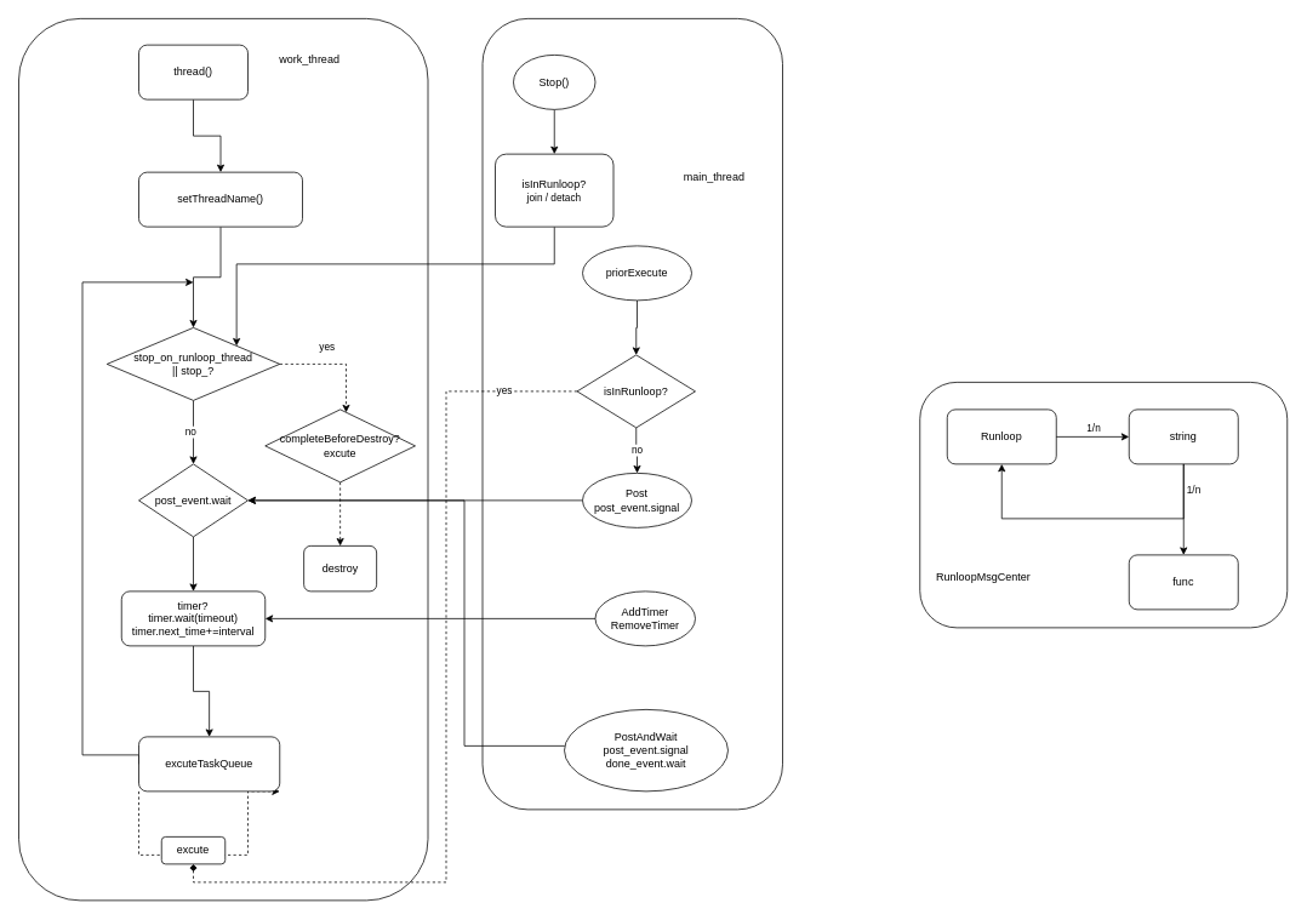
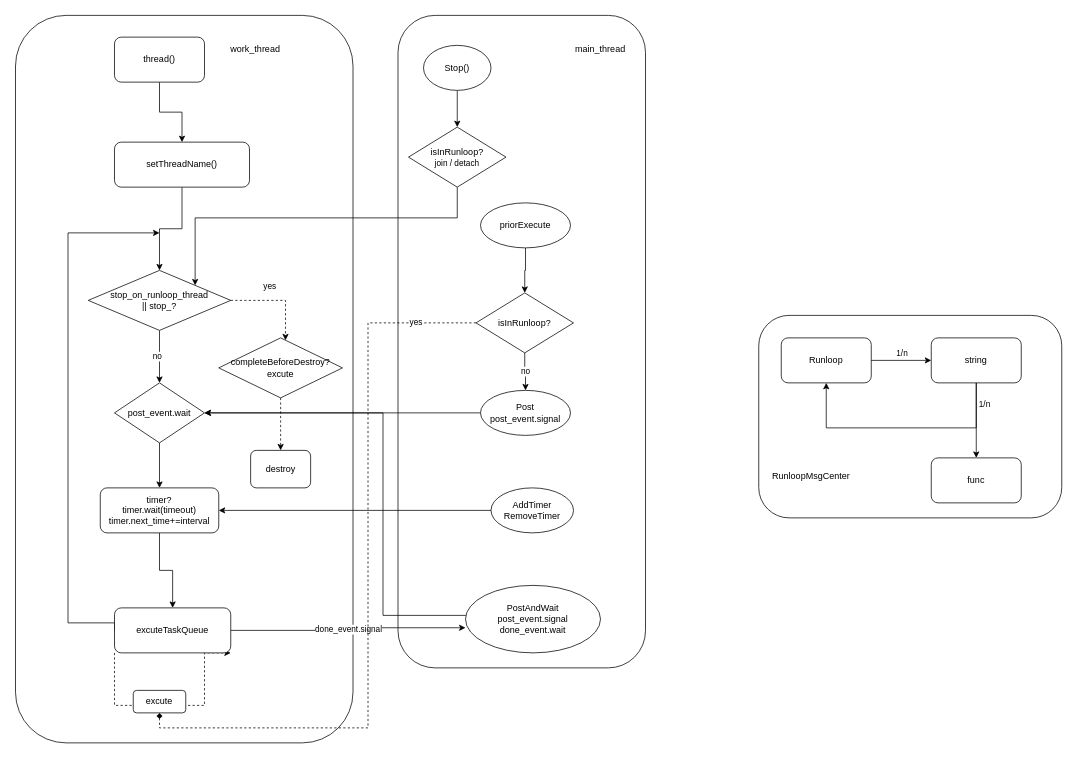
  <mxCell id="0" />
  <mxCell id="1" parent="0" />
  <mxCell id="2" value="" style="rounded=1;whiteSpace=wrap;html=1;" vertex="1" parent="1"><mxGeometry x="530" y="20" width="330" height="870" as="geometry" /></mxCell>
  <mxCell id="3" value="" style="rounded=1;whiteSpace=wrap;html=1;" vertex="1" parent="1"><mxGeometry x="20" y="20" width="450" height="970" as="geometry" /></mxCell>
  <mxCell id="4" value="" style="edgeStyle=orthogonalEdgeStyle;rounded=0;orthogonalLoop=1;jettySize=auto;html=1;" edge="1" parent="1" source="5" target="7"><mxGeometry relative="1" as="geometry" /></mxCell>
  <mxCell id="5" value="thread()" style="rounded=1;whiteSpace=wrap;html=1;" vertex="1" parent="1"><mxGeometry x="152" y="49" width="120" height="60" as="geometry" /></mxCell>
  <mxCell id="6" value="" style="edgeStyle=orthogonalEdgeStyle;rounded=0;orthogonalLoop=1;jettySize=auto;html=1;" edge="1" parent="1" source="7" target="27"><mxGeometry relative="1" as="geometry" /></mxCell>
  <mxCell id="7" value="setThreadName()" style="rounded=1;whiteSpace=wrap;html=1;" vertex="1" parent="1"><mxGeometry x="152" y="189" width="180" height="60" as="geometry" /></mxCell>
  <mxCell id="8" style="edgeStyle=orthogonalEdgeStyle;rounded=0;orthogonalLoop=1;jettySize=auto;html=1;exitX=0;exitY=0.5;exitDx=0;exitDy=0;" edge="1" parent="1" source="11"><mxGeometry relative="1" as="geometry"><mxPoint x="212" y="310" as="targetPoint" /><Array as="points"><mxPoint x="90" y="830" /><mxPoint x="90" y="310" /></Array></mxGeometry></mxCell>
+ <mxCell id="9" value="done_event.signal" style="edgeStyle=orthogonalEdgeStyle;rounded=0;orthogonalLoop=1;jettySize=auto;html=1;entryX=0;entryY=0.628;entryDx=0;entryDy=0;entryPerimeter=0;" edge="1" parent="1" source="11" target="42"><mxGeometry relative="1" as="geometry"><Array as="points" /></mxGeometry></mxCell>
  <mxCell id="10" style="edgeStyle=orthogonalEdgeStyle;rounded=0;orthogonalLoop=1;jettySize=auto;html=1;exitX=0;exitY=1;exitDx=0;exitDy=0;dashed=1;entryX=1;entryY=1;entryDx=0;entryDy=0;" edge="1" parent="1" source="11" target="11"><mxGeometry relative="1" as="geometry"><Array as="points"><mxPoint x="152" y="940" /><mxPoint x="272" y="940" /></Array></mxGeometry></mxCell>
  <mxCell id="11" value="excuteTaskQueue" style="rounded=1;whiteSpace=wrap;html=1;" vertex="1" parent="1"><mxGeometry x="152" y="810" width="155" height="60" as="geometry" /></mxCell>
  <mxCell id="12" value="" style="group" vertex="1" connectable="0" parent="1"><mxGeometry x="1011" y="420" width="404" height="270" as="geometry" /></mxCell>
  <mxCell id="13" value="" style="rounded=1;whiteSpace=wrap;html=1;" vertex="1" parent="12"><mxGeometry width="404" height="270" as="geometry" /></mxCell>
  <mxCell id="14" value="Runloop" style="rounded=1;whiteSpace=wrap;html=1;" vertex="1" parent="12"><mxGeometry x="30" y="30" width="120" height="60" as="geometry" /></mxCell>
  <mxCell id="15" style="edgeStyle=orthogonalEdgeStyle;rounded=0;orthogonalLoop=1;jettySize=auto;html=1;entryX=0.5;entryY=1;entryDx=0;entryDy=0;" edge="1" parent="12" source="17" target="14"><mxGeometry relative="1" as="geometry"><Array as="points"><mxPoint x="290" y="150" /><mxPoint x="90" y="150" /></Array></mxGeometry></mxCell>
  <mxCell id="16" value="1/n" style="edgeLabel;html=1;align=center;verticalAlign=middle;resizable=0;points=[];" vertex="1" connectable="0" parent="15"><mxGeometry x="-0.827" y="1" relative="1" as="geometry"><mxPoint x="9" as="offset" /></mxGeometry></mxCell>
  <mxCell id="17" value="string" style="rounded=1;whiteSpace=wrap;html=1;" vertex="1" parent="12"><mxGeometry x="230" y="30" width="120" height="60" as="geometry" /></mxCell>
  <mxCell id="18" value="" style="edgeStyle=orthogonalEdgeStyle;rounded=0;orthogonalLoop=1;jettySize=auto;html=1;" edge="1" parent="12" source="14" target="17"><mxGeometry relative="1" as="geometry" /></mxCell>
  <mxCell id="19" value="1/n" style="edgeLabel;html=1;align=center;verticalAlign=middle;resizable=0;points=[];" vertex="1" connectable="0" parent="18"><mxGeometry y="-1" relative="1" as="geometry"><mxPoint y="-11" as="offset" /></mxGeometry></mxCell>
  <mxCell id="20" value="func" style="rounded=1;whiteSpace=wrap;html=1;" vertex="1" parent="12"><mxGeometry x="230" y="190" width="120" height="60" as="geometry" /></mxCell>
  <mxCell id="21" value="" style="edgeStyle=orthogonalEdgeStyle;rounded=0;orthogonalLoop=1;jettySize=auto;html=1;" edge="1" parent="12" source="17" target="20"><mxGeometry relative="1" as="geometry" /></mxCell>
  <mxCell id="22" value="RunloopMsgCenter" style="text;html=1;strokeColor=none;fillColor=none;align=center;verticalAlign=middle;whiteSpace=wrap;rounded=0;" vertex="1" parent="12"><mxGeometry x="40" y="200" width="60" height="30" as="geometry" /></mxCell>
  <mxCell id="23" value="" style="edgeStyle=orthogonalEdgeStyle;rounded=0;orthogonalLoop=1;jettySize=auto;html=1;" edge="1" parent="1" source="27" target="38"><mxGeometry relative="1" as="geometry" /></mxCell>
  <mxCell id="24" value="no" style="edgeLabel;html=1;align=center;verticalAlign=middle;resizable=0;points=[];" vertex="1" connectable="0" parent="23"><mxGeometry x="-0.017" y="-4" relative="1" as="geometry"><mxPoint as="offset" /></mxGeometry></mxCell>
  <mxCell id="25" value="" style="edgeStyle=orthogonalEdgeStyle;rounded=0;orthogonalLoop=1;jettySize=auto;html=1;dashed=1;" edge="1" parent="1" source="27" target="52"><mxGeometry relative="1" as="geometry"><Array as="points"><mxPoint x="380" y="400" /></Array></mxGeometry></mxCell>
  <mxCell id="26" value="yes" style="edgeLabel;html=1;align=center;verticalAlign=middle;resizable=0;points=[];" vertex="1" connectable="0" parent="25"><mxGeometry x="-0.197" y="-2" relative="1" as="geometry"><mxPoint y="-22" as="offset" /></mxGeometry></mxCell>
  <mxCell id="27" value="stop_on_runloop_thread&lt;br&gt;|| stop_?" style="rhombus;whiteSpace=wrap;html=1;" vertex="1" parent="1"><mxGeometry x="117" y="360" width="190" height="80" as="geometry" /></mxCell>
  <mxCell id="28" value="destroy" style="rounded=1;whiteSpace=wrap;html=1;" vertex="1" parent="1"><mxGeometry x="333.5" y="600" width="80" height="50" as="geometry" /></mxCell>
  <mxCell id="29" value="" style="edgeStyle=orthogonalEdgeStyle;rounded=0;orthogonalLoop=1;jettySize=auto;html=1;" edge="1" parent="1" source="30" target="11"><mxGeometry relative="1" as="geometry" /></mxCell>
  <mxCell id="30" value="timer?&lt;br&gt;timer.wait(timeout)&lt;br&gt;timer.next_time+=interval" style="rounded=1;whiteSpace=wrap;html=1;" vertex="1" parent="1"><mxGeometry x="133" y="650" width="158" height="60" as="geometry" /></mxCell>
  <mxCell id="31" value="" style="edgeStyle=orthogonalEdgeStyle;rounded=0;orthogonalLoop=1;jettySize=auto;html=1;" edge="1" parent="1" source="32" target="30"><mxGeometry relative="1" as="geometry" /></mxCell>
  <mxCell id="32" value="AddTimer&lt;br&gt;RemoveTimer" style="ellipse;whiteSpace=wrap;html=1;" vertex="1" parent="1"><mxGeometry x="654" y="650" width="110" height="60" as="geometry" /></mxCell>
  <mxCell id="33" value="" style="edgeStyle=orthogonalEdgeStyle;rounded=0;orthogonalLoop=1;jettySize=auto;html=1;" edge="1" parent="1" source="34" target="50"><mxGeometry relative="1" as="geometry" /></mxCell>
  <mxCell id="34" value="Stop()" style="ellipse;whiteSpace=wrap;html=1;" vertex="1" parent="1"><mxGeometry x="564" y="60" width="90" height="60" as="geometry" /></mxCell>
  <mxCell id="35" value="" style="edgeStyle=orthogonalEdgeStyle;rounded=0;orthogonalLoop=1;jettySize=auto;html=1;" edge="1" parent="1" source="36" target="38"><mxGeometry relative="1" as="geometry" /></mxCell>
  <mxCell id="36" value="Post&lt;br&gt;post_event.signal" style="ellipse;whiteSpace=wrap;html=1;" vertex="1" parent="1"><mxGeometry x="640" y="520" width="120" height="60" as="geometry" /></mxCell>
  <mxCell id="37" value="" style="edgeStyle=orthogonalEdgeStyle;rounded=0;orthogonalLoop=1;jettySize=auto;html=1;" edge="1" parent="1" source="38" target="30"><mxGeometry relative="1" as="geometry" /></mxCell>
  <mxCell id="38" value="post_event.wait" style="rhombus;whiteSpace=wrap;html=1;" vertex="1" parent="1"><mxGeometry x="152" y="510" width="120" height="80" as="geometry" /></mxCell>
  <mxCell id="39" value="work_thread" style="text;html=1;strokeColor=none;fillColor=none;align=center;verticalAlign=middle;whiteSpace=wrap;rounded=0;" vertex="1" parent="1"><mxGeometry x="310" y="50" width="60" height="30" as="geometry" /></mxCell>
- <mxCell id="40" value="main_thread" style="text;html=1;strokeColor=none;fillColor=none;align=center;verticalAlign=middle;whiteSpace=wrap;rounded=0;" vertex="1" parent="1"><mxGeometry x="755" y="180" width="60" height="30" as="geometry" /></mxCell>
+ <mxCell id="40" value="main_thread" style="text;html=1;strokeColor=none;fillColor=none;align=center;verticalAlign=middle;whiteSpace=wrap;rounded=0;" vertex="1" parent="1"><mxGeometry x="770" y="50" width="60" height="30" as="geometry" /></mxCell>
  <mxCell id="41" style="edgeStyle=orthogonalEdgeStyle;rounded=0;orthogonalLoop=1;jettySize=auto;html=1;entryX=1;entryY=0.5;entryDx=0;entryDy=0;" edge="1" parent="1" source="42" target="38"><mxGeometry relative="1" as="geometry"><Array as="points"><mxPoint x="510" y="820" /><mxPoint x="510" y="550" /></Array></mxGeometry></mxCell>
  <mxCell id="42" value="PostAndWait&lt;br&gt;post_event.signal&lt;br&gt;done_event.wait" style="ellipse;whiteSpace=wrap;html=1;" vertex="1" parent="1"><mxGeometry x="620" y="780" width="180" height="90" as="geometry" /></mxCell>
  <mxCell id="43" style="edgeStyle=orthogonalEdgeStyle;rounded=0;orthogonalLoop=1;jettySize=auto;html=1;exitX=0;exitY=0.5;exitDx=0;exitDy=0;dashed=1;entryX=0.5;entryY=1;entryDx=0;entryDy=0;endArrow=diamond;" edge="1" parent="1" source="48" target="53"><mxGeometry relative="1" as="geometry"><Array as="points"><mxPoint x="490" y="430" /><mxPoint x="490" y="970" /><mxPoint x="212" y="970" /></Array></mxGeometry></mxCell>
  <mxCell id="44" value="yes" style="edgeLabel;html=1;align=center;verticalAlign=middle;resizable=0;points=[];" vertex="1" connectable="0" parent="43"><mxGeometry x="-0.835" y="-2" relative="1" as="geometry"><mxPoint as="offset" /></mxGeometry></mxCell>
  <mxCell id="45" style="edgeStyle=orthogonalEdgeStyle;rounded=0;orthogonalLoop=1;jettySize=auto;html=1;" edge="1" parent="1" source="46" target="48"><mxGeometry relative="1" as="geometry" /></mxCell>
  <mxCell id="46" value="priorExecute" style="ellipse;whiteSpace=wrap;html=1;" vertex="1" parent="1"><mxGeometry x="640" y="270" width="120" height="60" as="geometry" /></mxCell>
  <mxCell id="47" value="no" style="edgeStyle=orthogonalEdgeStyle;rounded=0;orthogonalLoop=1;jettySize=auto;html=1;" edge="1" parent="1" source="48" target="36"><mxGeometry relative="1" as="geometry" /></mxCell>
  <mxCell id="48" value="isInRunloop?" style="rhombus;whiteSpace=wrap;html=1;" vertex="1" parent="1"><mxGeometry x="634" y="390" width="130" height="80" as="geometry" /></mxCell>
  <mxCell id="49" style="edgeStyle=orthogonalEdgeStyle;rounded=0;orthogonalLoop=1;jettySize=auto;html=1;entryX=1;entryY=0;entryDx=0;entryDy=0;exitX=0.5;exitY=1;exitDx=0;exitDy=0;" edge="1" parent="1" source="50" target="27"><mxGeometry relative="1" as="geometry"><Array as="points"><mxPoint x="609" y="290" /><mxPoint x="259" y="290" /></Array></mxGeometry></mxCell>
- <mxCell id="50" value="isInRunloop?&lt;br&gt;&lt;span style=&quot;font-size: 11px;&quot;&gt;join / detach&lt;/span&gt;" style="whiteSpace=wrap;html=1;rounded=1;" vertex="1" parent="1"><mxGeometry x="544" y="169" width="130" height="80" as="geometry" /></mxCell>
+ <mxCell id="50" value="isInRunloop?&lt;br&gt;&lt;span style=&quot;font-size: 11px;&quot;&gt;join / detach&lt;/span&gt;" style="rhombus;whiteSpace=wrap;html=1;" vertex="1" parent="1"><mxGeometry x="544" y="169" width="130" height="80" as="geometry" /></mxCell>
  <mxCell id="51" value="" style="edgeStyle=orthogonalEdgeStyle;rounded=0;orthogonalLoop=1;jettySize=auto;html=1;dashed=1;" edge="1" parent="1" source="52" target="28"><mxGeometry relative="1" as="geometry" /></mxCell>
  <mxCell id="52" value="completeBeforeDestroy?&lt;br&gt;excute" style="rhombus;whiteSpace=wrap;html=1;" vertex="1" parent="1"><mxGeometry x="291" y="450" width="165" height="80" as="geometry" /></mxCell>
  <mxCell id="53" value="excute" style="rounded=1;whiteSpace=wrap;html=1;" vertex="1" parent="1"><mxGeometry x="177" y="920" width="70" height="30" as="geometry" /></mxCell>
